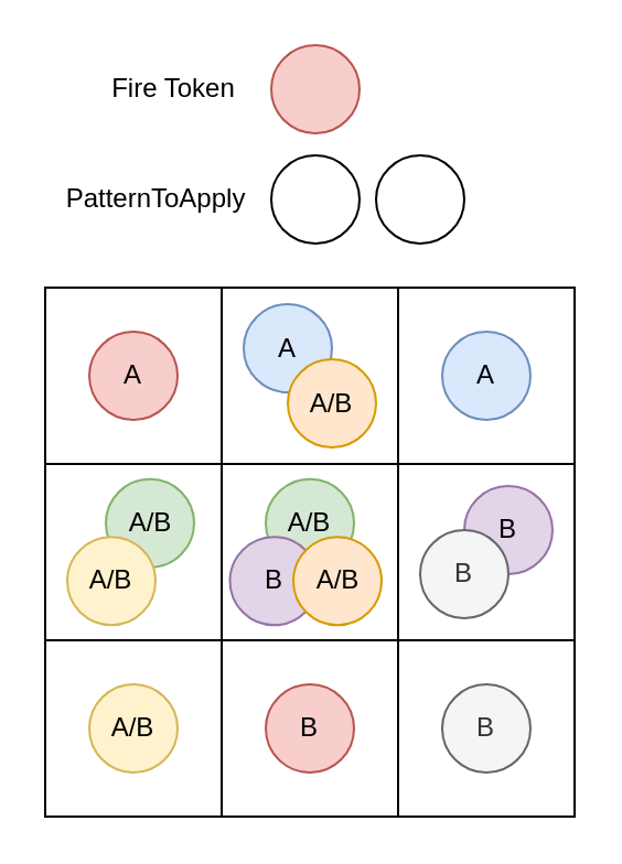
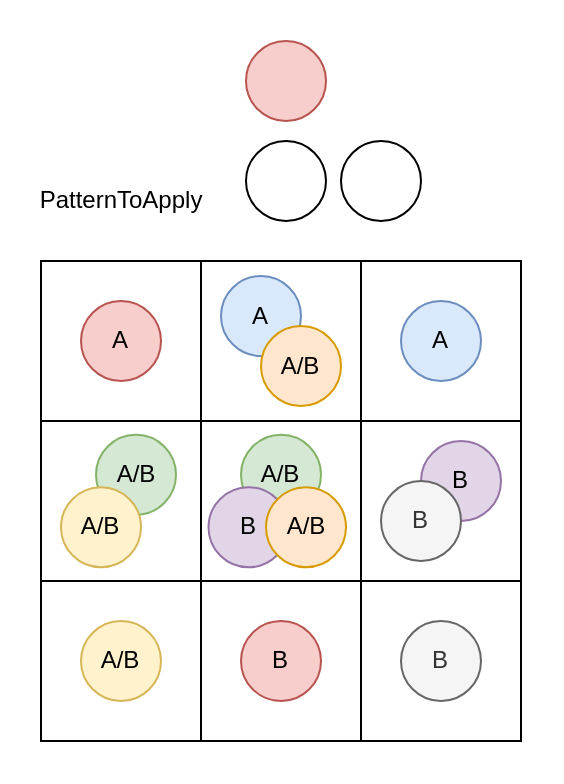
  <mxCell id="0" />
  <mxCell id="1" parent="0" />
  <mxCell id="2" value="" style="rounded=0;whiteSpace=wrap;html=1;fillColor=none;" parent="1" vertex="1"><mxGeometry x="20" y="130" width="80" height="80" as="geometry" /></mxCell>
  <mxCell id="3" value="" style="rounded=0;whiteSpace=wrap;html=1;fillColor=none;" parent="1" vertex="1"><mxGeometry x="20" y="290" width="80" height="80" as="geometry" /></mxCell>
  <mxCell id="4" value="" style="rounded=0;whiteSpace=wrap;html=1;fillColor=none;" parent="1" vertex="1"><mxGeometry x="20" y="210" width="80" height="80" as="geometry" /></mxCell>
  <mxCell id="5" value="" style="rounded=0;whiteSpace=wrap;html=1;fillColor=none;" parent="1" vertex="1"><mxGeometry x="100" y="130" width="80" height="80" as="geometry" /></mxCell>
  <mxCell id="6" value="" style="rounded=0;whiteSpace=wrap;html=1;fillColor=none;" parent="1" vertex="1"><mxGeometry x="100" y="290" width="80" height="80" as="geometry" /></mxCell>
  <mxCell id="7" value="" style="rounded=0;whiteSpace=wrap;html=1;fillColor=none;" parent="1" vertex="1"><mxGeometry x="100" y="210" width="80" height="80" as="geometry" /></mxCell>
  <mxCell id="8" value="" style="rounded=0;whiteSpace=wrap;html=1;fillColor=none;" parent="1" vertex="1"><mxGeometry x="180" y="130" width="80" height="80" as="geometry" /></mxCell>
  <mxCell id="9" value="" style="rounded=0;whiteSpace=wrap;html=1;fillColor=none;" parent="1" vertex="1"><mxGeometry x="180" y="290" width="80" height="80" as="geometry" /></mxCell>
  <mxCell id="10" value="" style="rounded=0;whiteSpace=wrap;html=1;fillColor=none;" parent="1" vertex="1"><mxGeometry x="180" y="210" width="80" height="80" as="geometry" /></mxCell>
  <mxCell id="11" value="A" style="ellipse;whiteSpace=wrap;html=1;aspect=fixed;fillColor=#f8cecc;strokeColor=#b85450;" parent="1" vertex="1"><mxGeometry x="40" y="150" width="40" height="40" as="geometry" /></mxCell>
  <mxCell id="12" value="A/B" style="ellipse;whiteSpace=wrap;html=1;aspect=fixed;fillColor=#d5e8d4;strokeColor=#82b366;" parent="1" vertex="1"><mxGeometry x="47.5" y="216.88" width="40" height="40" as="geometry" /></mxCell>
  <mxCell id="13" value="A/B" style="ellipse;whiteSpace=wrap;html=1;aspect=fixed;fillColor=#d5e8d4;strokeColor=#82b366;" parent="1" vertex="1"><mxGeometry x="120" y="216.88" width="40" height="40" as="geometry" /></mxCell>
  <mxCell id="14" value="A" style="ellipse;whiteSpace=wrap;html=1;aspect=fixed;fillColor=#dae8fc;strokeColor=#6c8ebf;" parent="1" vertex="1"><mxGeometry x="110" y="137.5" width="40" height="40" as="geometry" /></mxCell>
  <mxCell id="15" value="A" style="ellipse;whiteSpace=wrap;html=1;aspect=fixed;fillColor=#dae8fc;strokeColor=#6c8ebf;" parent="1" vertex="1"><mxGeometry x="200" y="150" width="40" height="40" as="geometry" /></mxCell>
  <mxCell id="16" value="A/B" style="ellipse;whiteSpace=wrap;html=1;aspect=fixed;fillColor=#fff2cc;strokeColor=#d6b656;" parent="1" vertex="1"><mxGeometry x="40" y="310" width="40" height="40" as="geometry" /></mxCell>
  <mxCell id="17" value="A/B" style="ellipse;whiteSpace=wrap;html=1;aspect=fixed;fillColor=#fff2cc;strokeColor=#d6b656;" parent="1" vertex="1"><mxGeometry x="30" y="243.13" width="40" height="40" as="geometry" /></mxCell>
  <mxCell id="18" value="A/B" style="ellipse;whiteSpace=wrap;html=1;aspect=fixed;fillColor=#ffe6cc;strokeColor=#d79b00;" parent="1" vertex="1"><mxGeometry x="130" y="162.5" width="40" height="40" as="geometry" /></mxCell>
  <mxCell id="19" value="B" style="ellipse;whiteSpace=wrap;html=1;aspect=fixed;fillColor=#f8cecc;strokeColor=#b85450;" parent="1" vertex="1"><mxGeometry x="120" y="310" width="40" height="40" as="geometry" /></mxCell>
  <mxCell id="20" value="B" style="ellipse;whiteSpace=wrap;html=1;aspect=fixed;fillColor=#e1d5e7;strokeColor=#9673a6;" parent="1" vertex="1"><mxGeometry x="103.75" y="243.13" width="40" height="40" as="geometry" /></mxCell>
  <mxCell id="21" value="B" style="ellipse;whiteSpace=wrap;html=1;aspect=fixed;fillColor=#e1d5e7;strokeColor=#9673a6;" parent="1" vertex="1"><mxGeometry x="210" y="220" width="40" height="40" as="geometry" /></mxCell>
  <mxCell id="22" value="B" style="ellipse;whiteSpace=wrap;html=1;aspect=fixed;fillColor=#f5f5f5;strokeColor=#666666;fontColor=#333333;" parent="1" vertex="1"><mxGeometry x="200" y="310" width="40" height="40" as="geometry" /></mxCell>
  <mxCell id="23" value="B" style="ellipse;whiteSpace=wrap;html=1;aspect=fixed;fillColor=#f5f5f5;strokeColor=#666666;fontColor=#333333;" parent="1" vertex="1"><mxGeometry x="190" y="240" width="40" height="40" as="geometry" /></mxCell>
  <mxCell id="24" value="" style="ellipse;whiteSpace=wrap;html=1;aspect=fixed;" parent="1" vertex="1"><mxGeometry x="122.5" y="70" width="40" height="40" as="geometry" /></mxCell>
  <mxCell id="25" value="" style="ellipse;whiteSpace=wrap;html=1;aspect=fixed;" parent="1" vertex="1"><mxGeometry x="170" y="70" width="40" height="40" as="geometry" /></mxCell>
- <mxCell id="26" value="PatternToApply" style="text;html=1;align=center;verticalAlign=middle;resizable=0;points=[];autosize=1;strokeColor=none;fillColor=none;" parent="1" vertex="1"><mxGeometry x="20" y="75" width="100" height="30" as="geometry" /></mxCell>
+ <mxCell id="26" value="PatternToApply" style="text;html=1;align=center;verticalAlign=middle;resizable=0;points=[];autosize=1;strokeColor=none;fillColor=none;" parent="1" vertex="1"><mxGeometry x="10" y="85" width="100" height="30" as="geometry" /></mxCell>
  <mxCell id="27" value="" style="ellipse;whiteSpace=wrap;html=1;aspect=fixed;fillColor=#f8cecc;strokeColor=#b85450;" parent="1" vertex="1"><mxGeometry x="122.5" y="20" width="40" height="40" as="geometry" /></mxCell>
- <mxCell id="28" value="Fire Token" style="text;html=1;align=center;verticalAlign=middle;resizable=0;points=[];autosize=1;strokeColor=none;fillColor=none;" parent="1" vertex="1"><mxGeometry x="37.5" y="25" width="80" height="30" as="geometry" /></mxCell>
  <mxCell id="29" value="A/B" style="ellipse;whiteSpace=wrap;html=1;aspect=fixed;fillColor=#ffe6cc;strokeColor=#d79b00;" parent="1" vertex="1"><mxGeometry x="132.5" y="243.13" width="40" height="40" as="geometry" /></mxCell>
